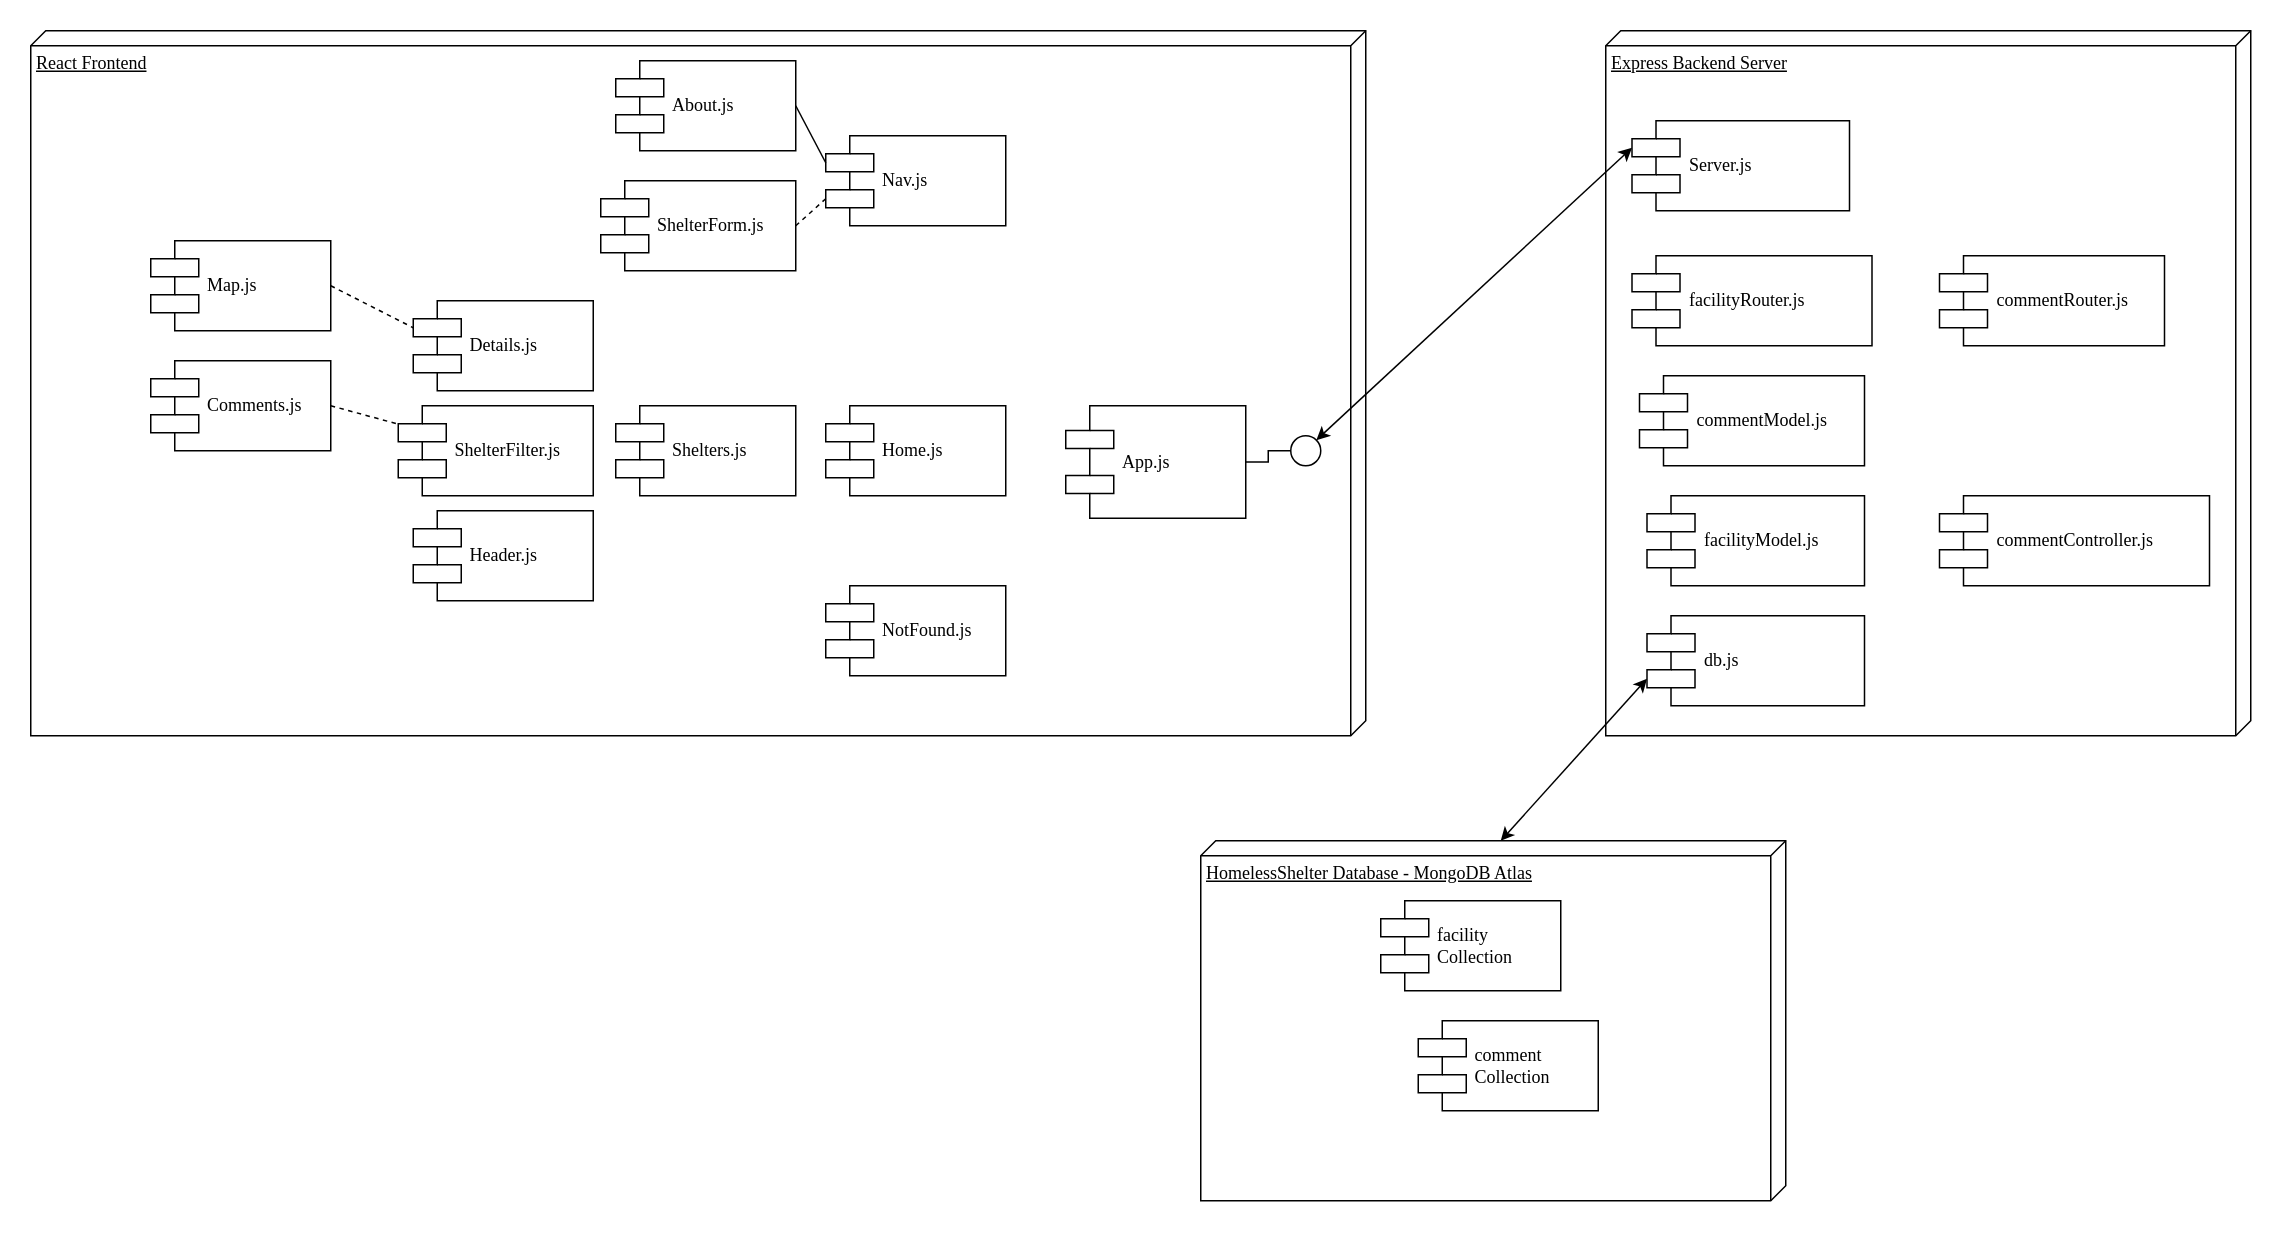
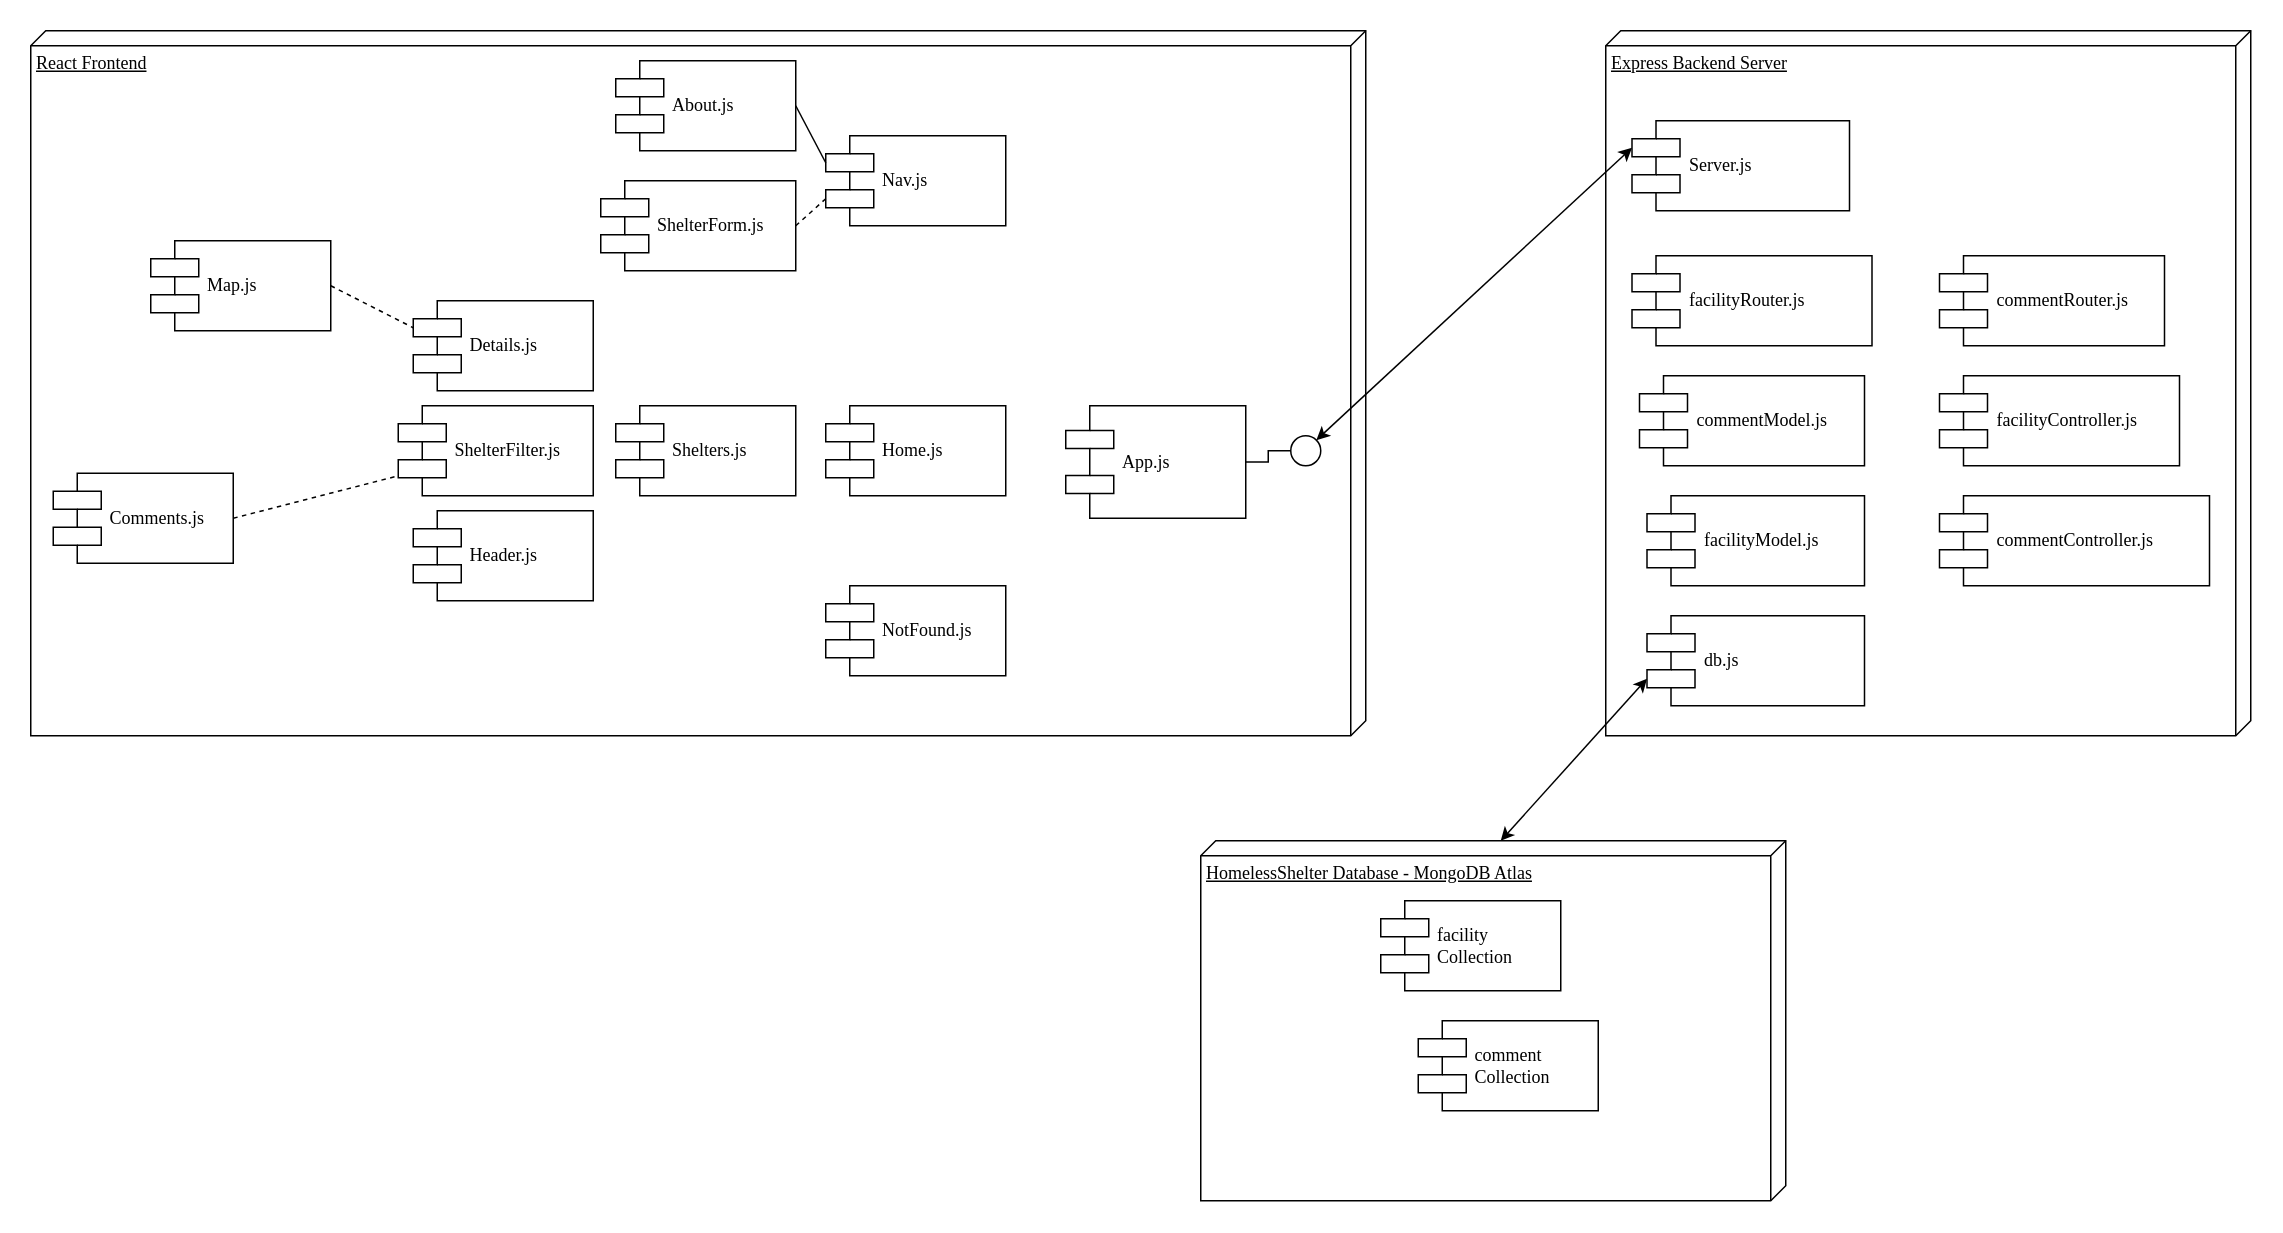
  <mxCell id="0" />
  <mxCell id="1" parent="0" />
  <mxCell id="2" value="React Frontend" style="verticalAlign=top;align=left;spacingTop=8;spacingLeft=2;spacingRight=12;shape=cube;size=10;direction=south;fontStyle=4;html=1;rounded=0;shadow=0;comic=0;labelBackgroundColor=none;strokeWidth=1;fontFamily=Verdana;fontSize=12" parent="1" vertex="1"><mxGeometry x="20" y="20" width="890" height="470" as="geometry" /></mxCell>
  <mxCell id="3" value="Express Backend Server" style="verticalAlign=top;align=left;spacingTop=8;spacingLeft=2;spacingRight=12;shape=cube;size=10;direction=south;fontStyle=4;html=1;rounded=0;shadow=0;comic=0;labelBackgroundColor=none;strokeWidth=1;fontFamily=Verdana;fontSize=12" parent="1" vertex="1"><mxGeometry x="1070" y="20" width="430" height="470" as="geometry" /></mxCell>
  <mxCell id="4" value="HomelessShelter Database - MongoDB Atlas" style="verticalAlign=top;align=left;spacingTop=8;spacingLeft=2;spacingRight=12;shape=cube;size=10;direction=south;fontStyle=4;html=1;rounded=0;shadow=0;comic=0;labelBackgroundColor=none;strokeWidth=1;fontFamily=Verdana;fontSize=12" parent="1" vertex="1"><mxGeometry x="800" y="560" width="390" height="240" as="geometry" /></mxCell>
  <mxCell id="5" value="App.js" style="shape=component;align=left;spacingLeft=36;rounded=0;shadow=0;comic=0;labelBackgroundColor=none;strokeWidth=1;fontFamily=Verdana;fontSize=12;html=1;" parent="1" vertex="1"><mxGeometry x="710" y="270" width="120" height="75" as="geometry" /></mxCell>
  <mxCell id="6" value="" style="ellipse;whiteSpace=wrap;html=1;rounded=0;shadow=0;comic=0;labelBackgroundColor=none;strokeWidth=1;fontFamily=Verdana;fontSize=12;align=center;" parent="1" vertex="1"><mxGeometry x="860" y="290" width="20" height="20" as="geometry" /></mxCell>
  <mxCell id="7" value="facility &lt;br&gt;Collection" style="shape=component;align=left;spacingLeft=36;rounded=0;shadow=0;comic=0;labelBackgroundColor=none;strokeWidth=1;fontFamily=Verdana;fontSize=12;html=1;" parent="1" vertex="1"><mxGeometry x="920" y="600" width="120" height="60" as="geometry" /></mxCell>
  <mxCell id="8" style="edgeStyle=elbowEdgeStyle;rounded=0;html=1;labelBackgroundColor=none;startArrow=none;startFill=0;startSize=8;endArrow=none;endFill=0;endSize=16;fontFamily=Verdana;fontSize=12;" parent="1" source="6" target="5" edge="1"><mxGeometry relative="1" as="geometry" /></mxCell>
  <mxCell id="9" value="Shelters.js" style="shape=component;align=left;spacingLeft=36;rounded=0;shadow=0;comic=0;labelBackgroundColor=none;strokeWidth=1;fontFamily=Verdana;fontSize=12;html=1;" parent="1" vertex="1"><mxGeometry x="410" y="270" width="120" height="60" as="geometry" /></mxCell>
  <mxCell id="10" value="Home.js" style="shape=component;align=left;spacingLeft=36;rounded=0;shadow=0;comic=0;labelBackgroundColor=none;strokeWidth=1;fontFamily=Verdana;fontSize=12;html=1;" parent="1" vertex="1"><mxGeometry x="550" y="270" width="120" height="60" as="geometry" /></mxCell>
  <mxCell id="11" value="Nav.js" style="shape=component;align=left;spacingLeft=36;rounded=0;shadow=0;comic=0;labelBackgroundColor=none;strokeWidth=1;fontFamily=Verdana;fontSize=12;html=1;" parent="1" vertex="1"><mxGeometry x="550" y="90" width="120" height="60" as="geometry" /></mxCell>
  <mxCell id="12" value="Header.js" style="shape=component;align=left;spacingLeft=36;rounded=0;shadow=0;comic=0;labelBackgroundColor=none;strokeWidth=1;fontFamily=Verdana;fontSize=12;html=1;" parent="1" vertex="1"><mxGeometry x="275" y="340" width="120" height="60" as="geometry" /></mxCell>
  <mxCell id="13" value="ShelterFilter.js" style="shape=component;align=left;spacingLeft=36;rounded=0;shadow=0;comic=0;labelBackgroundColor=none;strokeWidth=1;fontFamily=Verdana;fontSize=12;html=1;" parent="1" vertex="1"><mxGeometry x="265" y="270" width="130" height="60" as="geometry" /></mxCell>
  <mxCell id="14" value="ShelterForm.js" style="shape=component;align=left;spacingLeft=36;rounded=0;shadow=0;comic=0;labelBackgroundColor=none;strokeWidth=1;fontFamily=Verdana;fontSize=12;html=1;" parent="1" vertex="1"><mxGeometry x="400" y="120" width="130" height="60" as="geometry" /></mxCell>
  <mxCell id="15" value="Details.js" style="shape=component;align=left;spacingLeft=36;rounded=0;shadow=0;comic=0;labelBackgroundColor=none;strokeWidth=1;fontFamily=Verdana;fontSize=12;html=1;" parent="1" vertex="1"><mxGeometry x="275" y="200" width="120" height="60" as="geometry" /></mxCell>
  <mxCell id="16" value="About.js" style="shape=component;align=left;spacingLeft=36;rounded=0;shadow=0;comic=0;labelBackgroundColor=none;strokeWidth=1;fontFamily=Verdana;fontSize=12;html=1;" parent="1" vertex="1"><mxGeometry x="410" y="40" width="120" height="60" as="geometry" /></mxCell>
  <mxCell id="17" value="Map.js" style="shape=component;align=left;spacingLeft=36;rounded=0;shadow=0;comic=0;labelBackgroundColor=none;strokeWidth=1;fontFamily=Verdana;fontSize=12;html=1;" parent="1" vertex="1"><mxGeometry x="100" y="160" width="120" height="60" as="geometry" /></mxCell>
- <mxCell id="18" value="Comments.js" style="shape=component;align=left;spacingLeft=36;rounded=0;shadow=0;comic=0;labelBackgroundColor=none;strokeWidth=1;fontFamily=Verdana;fontSize=12;html=1;" parent="1" vertex="1"><mxGeometry x="100" y="240" width="120" height="60" as="geometry" /></mxCell>
+ <mxCell id="18" value="Comments.js" style="shape=component;align=left;spacingLeft=36;rounded=0;shadow=0;comic=0;labelBackgroundColor=none;strokeWidth=1;fontFamily=Verdana;fontSize=12;html=1;" parent="1" vertex="1"><mxGeometry x="35" y="315" width="120" height="60" as="geometry" /></mxCell>
  <mxCell id="19" value="commentModel.js" style="shape=component;align=left;spacingLeft=36;rounded=0;shadow=0;comic=0;labelBackgroundColor=none;strokeWidth=1;fontFamily=Verdana;fontSize=12;html=1;" parent="1" vertex="1"><mxGeometry x="1092.5" y="250" width="150" height="60" as="geometry" /></mxCell>
  <mxCell id="20" value="facilityModel.js" style="shape=component;align=left;spacingLeft=36;rounded=0;shadow=0;comic=0;labelBackgroundColor=none;strokeWidth=1;fontFamily=Verdana;fontSize=12;html=1;" parent="1" vertex="1"><mxGeometry x="1097.5" y="330" width="145" height="60" as="geometry" /></mxCell>
+ <mxCell id="21" value="facilityController.js" style="shape=component;align=left;spacingLeft=36;rounded=0;shadow=0;comic=0;labelBackgroundColor=none;strokeWidth=1;fontFamily=Verdana;fontSize=12;html=1;" parent="1" vertex="1"><mxGeometry x="1292.5" y="250" width="160" height="60" as="geometry" /></mxCell>
  <mxCell id="22" value="commentController.js" style="shape=component;align=left;spacingLeft=36;rounded=0;shadow=0;comic=0;labelBackgroundColor=none;strokeWidth=1;fontFamily=Verdana;fontSize=12;html=1;" parent="1" vertex="1"><mxGeometry x="1292.5" y="330" width="180" height="60" as="geometry" /></mxCell>
  <mxCell id="23" value="" style="endArrow=none;dashed=0;html=1;rounded=0;exitX=1;exitY=0.5;exitDx=0;exitDy=0;entryX=0;entryY=0.3;entryDx=0;entryDy=0;" parent="1" source="16" target="11" edge="1"><mxGeometry width="50" height="50" relative="1" as="geometry"><mxPoint x="800" y="400" as="sourcePoint" /><mxPoint x="850" y="350" as="targetPoint" /></mxGeometry></mxCell>
  <mxCell id="24" value="" style="endArrow=none;dashed=1;html=1;rounded=0;exitX=1;exitY=0.5;exitDx=0;exitDy=0;entryX=0;entryY=0.7;entryDx=0;entryDy=0;" parent="1" source="14" target="11" edge="1"><mxGeometry width="50" height="50" relative="1" as="geometry"><mxPoint x="570" as="sourcePoint" y="150" /><mxPoint x="590" y="188" as="targetPoint" /></mxGeometry></mxCell>
  <mxCell id="25" value="" style="endArrow=none;dashed=1;html=1;rounded=0;exitX=1;exitY=0.5;exitDx=0;exitDy=0;entryX=0;entryY=0.3;entryDx=0;entryDy=0;" parent="1" source="17" target="15" edge="1"><mxGeometry width="50" height="50" relative="1" as="geometry"><mxPoint x="580" y="160" as="sourcePoint" /><mxPoint x="600" y="198" as="targetPoint" /></mxGeometry></mxCell>
  <mxCell id="26" value="" style="endArrow=none;dashed=1;html=1;rounded=0;exitX=1;exitY=0.5;exitDx=0;exitDy=0;" parent="1" source="18" target="13" edge="1"><mxGeometry width="50" height="50" relative="1" as="geometry"><mxPoint x="260" y="270" as="sourcePoint" /><mxPoint x="315" y="298" as="targetPoint" /></mxGeometry></mxCell>
  <mxCell id="27" value="Server.js" style="shape=component;align=left;spacingLeft=36;rounded=0;shadow=0;comic=0;labelBackgroundColor=none;strokeWidth=1;fontFamily=Verdana;fontSize=12;html=1;" parent="1" vertex="1"><mxGeometry x="1087.5" y="80" width="145" height="60" as="geometry" /></mxCell>
  <mxCell id="28" value="commentRouter.js" style="shape=component;align=left;spacingLeft=36;rounded=0;shadow=0;comic=0;labelBackgroundColor=none;strokeWidth=1;fontFamily=Verdana;fontSize=12;html=1;" parent="1" vertex="1"><mxGeometry x="1292.5" y="170" width="150" height="60" as="geometry" /></mxCell>
  <mxCell id="29" value="facilityRouter.js" style="shape=component;align=left;spacingLeft=36;rounded=0;shadow=0;comic=0;labelBackgroundColor=none;strokeWidth=1;fontFamily=Verdana;fontSize=12;html=1;" parent="1" vertex="1"><mxGeometry x="1087.5" y="170" width="160" height="60" as="geometry" /></mxCell>
  <mxCell id="30" value="db.js" style="shape=component;align=left;spacingLeft=36;rounded=0;shadow=0;comic=0;labelBackgroundColor=none;strokeWidth=1;fontFamily=Verdana;fontSize=12;html=1;" parent="1" vertex="1"><mxGeometry x="1097.5" y="410" width="145" height="60" as="geometry" /></mxCell>
  <mxCell id="31" value="comment&lt;br&gt;Collection" style="shape=component;align=left;spacingLeft=36;rounded=0;shadow=0;comic=0;labelBackgroundColor=none;strokeWidth=1;fontFamily=Verdana;fontSize=12;html=1;" parent="1" vertex="1"><mxGeometry x="945" y="680" width="120" height="60" as="geometry" /></mxCell>
  <mxCell id="32" value="" style="endArrow=classic;startArrow=classic;html=1;rounded=0;entryX=0;entryY=0.3;entryDx=0;entryDy=0;exitX=1;exitY=0;exitDx=0;exitDy=0;targetPerimeterSpacing=0;" parent="1" source="6" target="27" edge="1"><mxGeometry width="50" height="50" relative="1" as="geometry"><mxPoint x="890" y="280" as="sourcePoint" /><mxPoint x="920" y="250" as="targetPoint" /></mxGeometry></mxCell>
  <mxCell id="33" value="NotFound.js" style="shape=component;align=left;spacingLeft=36;rounded=0;shadow=0;comic=0;labelBackgroundColor=none;strokeWidth=1;fontFamily=Verdana;fontSize=12;html=1;" vertex="1" parent="1"><mxGeometry x="550" y="390" width="120" height="60" as="geometry" /></mxCell>
  <mxCell id="34" value="" style="endArrow=classic;startArrow=classic;html=1;rounded=0;entryX=0;entryY=0.7;entryDx=0;entryDy=0;exitX=0;exitY=0;exitDx=0;exitDy=190;targetPerimeterSpacing=0;exitPerimeter=0;" edge="1" parent="1" source="4" target="30"><mxGeometry width="50" height="50" relative="1" as="geometry"><mxPoint x="887" y="303" as="sourcePoint" /><mxPoint x="1098" y="108" as="targetPoint" /></mxGeometry></mxCell>
